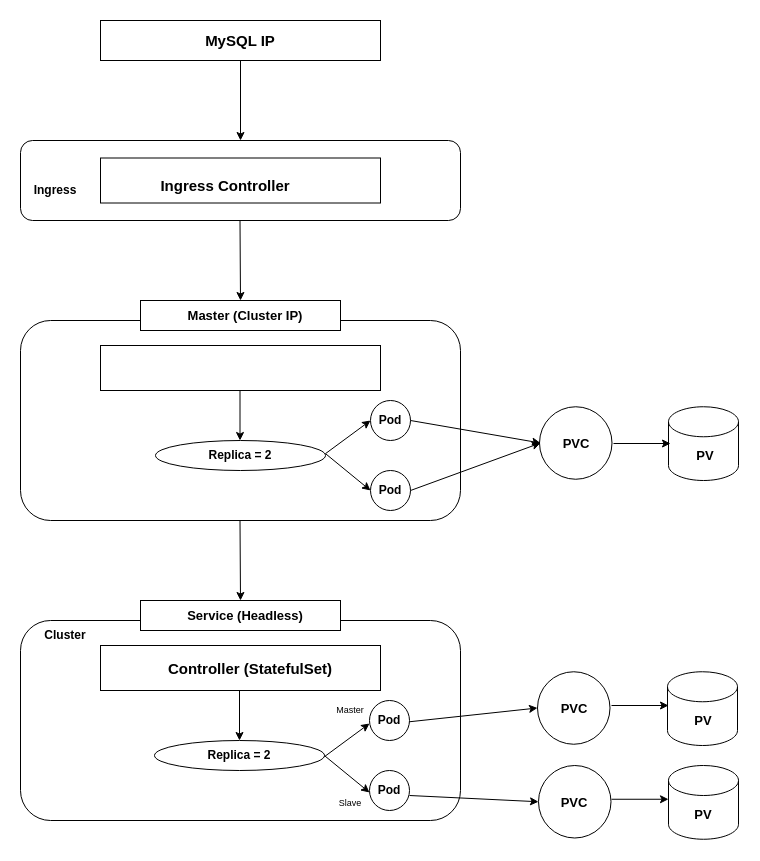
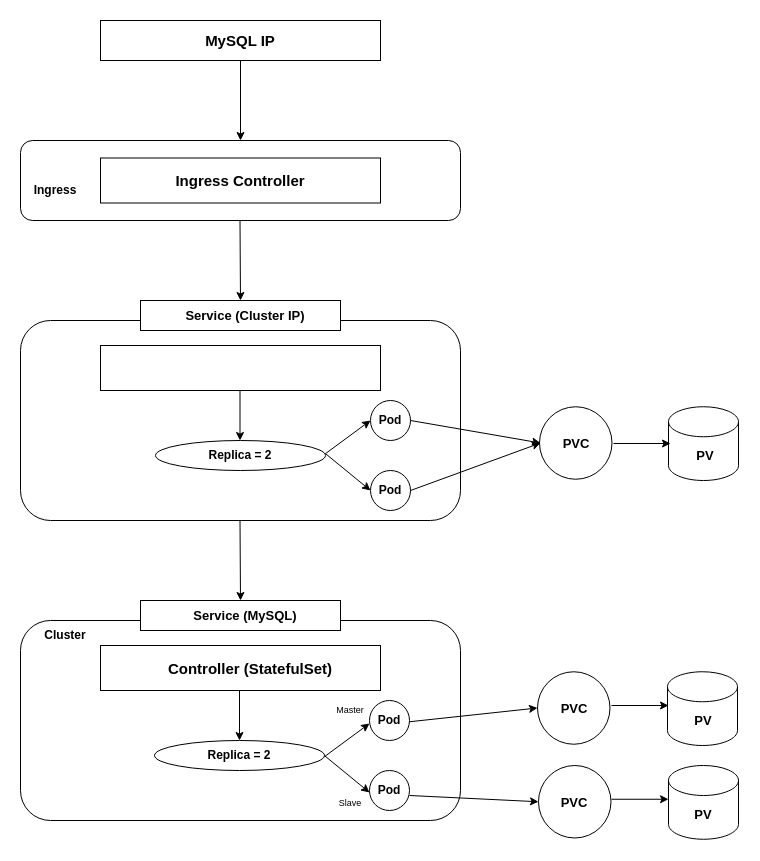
  <mxCell id="0" />
  <mxCell id="1" parent="0" />
  <mxCell id="2" value="" style="rounded=0;whiteSpace=wrap;html=1;" vertex="1" parent="1"><mxGeometry x="100" y="20" width="280" height="40" as="geometry" /></mxCell>
  <mxCell id="3" value="&lt;b&gt;&lt;font style=&quot;font-size: 15px&quot;&gt;MySQL IP&lt;/font&gt;&lt;/b&gt;" style="text;html=1;strokeColor=none;fillColor=none;align=center;verticalAlign=middle;whiteSpace=wrap;rounded=0;" vertex="1" parent="1"><mxGeometry x="180" y="30" width="120" height="20" as="geometry" /></mxCell>
  <mxCell id="4" value="" style="rounded=1;whiteSpace=wrap;html=1;" vertex="1" parent="1"><mxGeometry x="20" y="140" width="440" height="80" as="geometry" /></mxCell>
  <mxCell id="5" value="" style="rounded=0;whiteSpace=wrap;html=1;" vertex="1" parent="1"><mxGeometry x="100" y="157.5" width="280" height="45" as="geometry" /></mxCell>
- <mxCell id="6" value="&lt;b&gt;&lt;font style=&quot;font-size: 15px&quot;&gt;Ingress Controller&lt;/font&gt;&lt;/b&gt;" style="text;html=1;strokeColor=none;fillColor=none;align=center;verticalAlign=middle;whiteSpace=wrap;rounded=0;" vertex="1" parent="1"><mxGeometry x="150" y="175" width="150" height="20" as="geometry" /></mxCell>
+ <mxCell id="6" value="&lt;b&gt;&lt;font style=&quot;font-size: 15px&quot;&gt;Ingress Controller&lt;/font&gt;&lt;/b&gt;" style="text;html=1;strokeColor=none;fillColor=none;align=center;verticalAlign=middle;whiteSpace=wrap;rounded=0;" vertex="1" parent="1"><mxGeometry x="165" y="170" width="150" height="20" as="geometry" /></mxCell>
  <mxCell id="7" value="&lt;b&gt;Ingress&lt;/b&gt;" style="text;html=1;strokeColor=none;fillColor=none;align=center;verticalAlign=middle;whiteSpace=wrap;rounded=0;" vertex="1" parent="1"><mxGeometry x="30" y="180" width="50" height="20" as="geometry" /></mxCell>
  <mxCell id="8" value="" style="rounded=1;whiteSpace=wrap;html=1;" vertex="1" parent="1"><mxGeometry x="20" y="320" width="440" height="200" as="geometry" /></mxCell>
  <mxCell id="9" value="" style="rounded=0;whiteSpace=wrap;html=1;" vertex="1" parent="1"><mxGeometry x="100" y="345" width="280" height="45" as="geometry" /></mxCell>
  <mxCell id="10" value="" style="rounded=0;whiteSpace=wrap;html=1;" vertex="1" parent="1"><mxGeometry x="140" y="300" width="200" height="30" as="geometry" /></mxCell>
- <mxCell id="11" value="&lt;b&gt;&lt;font style=&quot;font-size: 13px&quot;&gt;Master (Cluster IP)&lt;/font&gt;&lt;/b&gt;" style="text;html=1;strokeColor=none;fillColor=none;align=center;verticalAlign=middle;whiteSpace=wrap;rounded=0;" vertex="1" parent="1"><mxGeometry x="180" y="305" width="130" height="20" as="geometry" /></mxCell>
+ <mxCell id="11" value="&lt;b&gt;&lt;font style=&quot;font-size: 13px&quot;&gt;Service (Cluster IP)&lt;/font&gt;&lt;/b&gt;" style="text;html=1;strokeColor=none;fillColor=none;align=center;verticalAlign=middle;whiteSpace=wrap;rounded=0;" vertex="1" parent="1"><mxGeometry x="180" y="305" width="130" height="20" as="geometry" /></mxCell>
  <mxCell id="12" value="" style="ellipse;whiteSpace=wrap;html=1;" vertex="1" parent="1"><mxGeometry x="155" y="440" width="170" height="30" as="geometry" /></mxCell>
  <mxCell id="13" value="&lt;b&gt;Replica = 2&lt;/b&gt;" style="text;html=1;strokeColor=none;fillColor=none;align=center;verticalAlign=middle;whiteSpace=wrap;rounded=0;" vertex="1" parent="1"><mxGeometry x="195" y="445" width="90" height="20" as="geometry" /></mxCell>
  <mxCell id="14" value="" style="ellipse;whiteSpace=wrap;html=1;aspect=fixed;" vertex="1" parent="1"><mxGeometry x="370" y="400" width="40" height="40" as="geometry" /></mxCell>
  <mxCell id="15" value="" style="ellipse;whiteSpace=wrap;html=1;aspect=fixed;" vertex="1" parent="1"><mxGeometry x="370" y="470" width="40" height="40" as="geometry" /></mxCell>
  <mxCell id="16" value="&lt;b&gt;Pod&lt;/b&gt;" style="text;html=1;strokeColor=none;fillColor=none;align=center;verticalAlign=middle;whiteSpace=wrap;rounded=0;" vertex="1" parent="1"><mxGeometry x="370" y="410" width="40" height="20" as="geometry" /></mxCell>
  <mxCell id="17" value="&lt;b&gt;Pod&lt;/b&gt;" style="text;html=1;strokeColor=none;fillColor=none;align=center;verticalAlign=middle;whiteSpace=wrap;rounded=0;" vertex="1" parent="1"><mxGeometry x="370" y="480" width="40" height="20" as="geometry" /></mxCell>
  <mxCell id="18" value="" style="shape=cylinder3;whiteSpace=wrap;html=1;boundedLbl=1;backgroundOutline=1;size=15;" vertex="1" parent="1"><mxGeometry x="668" y="406.25" width="70" height="73.75" as="geometry" /></mxCell>
  <mxCell id="19" value="&lt;b&gt;&lt;font style=&quot;font-size: 13px&quot;&gt;PV&lt;/font&gt;&lt;/b&gt;" style="text;html=1;strokeColor=none;fillColor=none;align=center;verticalAlign=middle;whiteSpace=wrap;rounded=0;" vertex="1" parent="1"><mxGeometry x="685" y="445" width="40" height="20" as="geometry" /></mxCell>
  <mxCell id="20" value="" style="ellipse;whiteSpace=wrap;html=1;aspect=fixed;" vertex="1" parent="1"><mxGeometry x="539" y="406.25" width="72.5" height="72.5" as="geometry" /></mxCell>
  <mxCell id="21" value="&lt;b&gt;&lt;font style=&quot;font-size: 13px&quot;&gt;PVC&lt;/font&gt;&lt;/b&gt;" style="text;html=1;strokeColor=none;fillColor=none;align=center;verticalAlign=middle;whiteSpace=wrap;rounded=0;" vertex="1" parent="1"><mxGeometry x="556.25" y="433.13" width="40" height="20" as="geometry" /></mxCell>
  <mxCell id="22" value="" style="endArrow=classic;html=1;" edge="1" parent="1"><mxGeometry width="50" height="50" relative="1" as="geometry"><mxPoint x="613" y="443" as="sourcePoint" /><mxPoint x="670" y="443" as="targetPoint" /></mxGeometry></mxCell>
  <mxCell id="23" value="" style="endArrow=classic;html=1;" edge="1" parent="1"><mxGeometry width="50" height="50" relative="1" as="geometry"><mxPoint x="239.5" y="390" as="sourcePoint" /><mxPoint x="239.5" y="440" as="targetPoint" /></mxGeometry></mxCell>
  <mxCell id="24" value="" style="rounded=1;whiteSpace=wrap;html=1;" vertex="1" parent="1"><mxGeometry x="20" y="620" width="440" height="200" as="geometry" /></mxCell>
  <mxCell id="25" value="" style="rounded=0;whiteSpace=wrap;html=1;" vertex="1" parent="1"><mxGeometry x="100" y="645" width="280" height="45" as="geometry" /></mxCell>
  <mxCell id="26" value="&lt;span style=&quot;font-size: 15px&quot;&gt;&lt;b&gt;Controller (StatefulSet)&lt;/b&gt;&lt;/span&gt;" style="text;html=1;strokeColor=none;fillColor=none;align=center;verticalAlign=middle;whiteSpace=wrap;rounded=0;" vertex="1" parent="1"><mxGeometry x="150" y="657.5" width="200" height="20" as="geometry" /></mxCell>
  <mxCell id="27" value="&lt;b&gt;Cluster&lt;/b&gt;" style="text;html=1;strokeColor=none;fillColor=none;align=center;verticalAlign=middle;whiteSpace=wrap;rounded=0;" vertex="1" parent="1"><mxGeometry x="30" y="625" width="70" height="20" as="geometry" /></mxCell>
  <mxCell id="28" value="" style="rounded=0;whiteSpace=wrap;html=1;" vertex="1" parent="1"><mxGeometry x="140" y="600" width="200" height="30" as="geometry" /></mxCell>
- <mxCell id="29" value="&lt;b&gt;&lt;font style=&quot;font-size: 13px&quot;&gt;Service (Headless)&lt;/font&gt;&lt;/b&gt;" style="text;html=1;strokeColor=none;fillColor=none;align=center;verticalAlign=middle;whiteSpace=wrap;rounded=0;" vertex="1" parent="1"><mxGeometry x="180" y="605" width="130" height="20" as="geometry" /></mxCell>
+ <mxCell id="29" value="&lt;b&gt;&lt;font style=&quot;font-size: 13px&quot;&gt;Service (MySQL)&lt;/font&gt;&lt;/b&gt;" style="text;html=1;strokeColor=none;fillColor=none;align=center;verticalAlign=middle;whiteSpace=wrap;rounded=0;" vertex="1" parent="1"><mxGeometry x="180" y="605" width="130" height="20" as="geometry" /></mxCell>
  <mxCell id="30" value="" style="ellipse;whiteSpace=wrap;html=1;" vertex="1" parent="1"><mxGeometry x="154" y="740" width="170" height="30" as="geometry" /></mxCell>
  <mxCell id="31" value="&lt;b&gt;Replica = 2&lt;/b&gt;" style="text;html=1;strokeColor=none;fillColor=none;align=center;verticalAlign=middle;whiteSpace=wrap;rounded=0;" vertex="1" parent="1"><mxGeometry x="194" y="745" width="90" height="20" as="geometry" /></mxCell>
  <mxCell id="32" value="" style="ellipse;whiteSpace=wrap;html=1;aspect=fixed;" vertex="1" parent="1"><mxGeometry x="369" y="700" width="40" height="40" as="geometry" /></mxCell>
  <mxCell id="33" value="" style="ellipse;whiteSpace=wrap;html=1;aspect=fixed;" vertex="1" parent="1"><mxGeometry x="369" y="770" width="40" height="40" as="geometry" /></mxCell>
  <mxCell id="34" value="" style="shape=cylinder3;whiteSpace=wrap;html=1;boundedLbl=1;backgroundOutline=1;size=15;" vertex="1" parent="1"><mxGeometry x="667" y="671.25" width="70" height="73.75" as="geometry" /></mxCell>
  <mxCell id="35" value="&lt;b&gt;&lt;font style=&quot;font-size: 13px&quot;&gt;PV&lt;/font&gt;&lt;/b&gt;" style="text;html=1;strokeColor=none;fillColor=none;align=center;verticalAlign=middle;whiteSpace=wrap;rounded=0;" vertex="1" parent="1"><mxGeometry x="683" y="710" width="40" height="20" as="geometry" /></mxCell>
  <mxCell id="36" value="" style="ellipse;whiteSpace=wrap;html=1;aspect=fixed;" vertex="1" parent="1"><mxGeometry x="537" y="671.25" width="72.5" height="72.5" as="geometry" /></mxCell>
  <mxCell id="37" value="&lt;b&gt;&lt;font style=&quot;font-size: 13px&quot;&gt;PVC&lt;/font&gt;&lt;/b&gt;" style="text;html=1;strokeColor=none;fillColor=none;align=center;verticalAlign=middle;whiteSpace=wrap;rounded=0;" vertex="1" parent="1"><mxGeometry x="554.25" y="698.13" width="40" height="20" as="geometry" /></mxCell>
  <mxCell id="38" value="" style="endArrow=classic;html=1;" edge="1" parent="1"><mxGeometry width="50" height="50" relative="1" as="geometry"><mxPoint x="611" y="705" as="sourcePoint" /><mxPoint x="668" y="705" as="targetPoint" /></mxGeometry></mxCell>
  <mxCell id="39" value="" style="endArrow=classic;html=1;" edge="1" parent="1"><mxGeometry width="50" height="50" relative="1" as="geometry"><mxPoint x="239" y="690" as="sourcePoint" /><mxPoint x="239" y="740" as="targetPoint" /></mxGeometry></mxCell>
  <mxCell id="40" value="&lt;b&gt;Pod&lt;/b&gt;" style="text;html=1;strokeColor=none;fillColor=none;align=center;verticalAlign=middle;whiteSpace=wrap;rounded=0;" vertex="1" parent="1"><mxGeometry x="369" y="710" width="40" height="20" as="geometry" /></mxCell>
  <mxCell id="41" value="&lt;b&gt;Pod&lt;/b&gt;" style="text;html=1;strokeColor=none;fillColor=none;align=center;verticalAlign=middle;whiteSpace=wrap;rounded=0;" vertex="1" parent="1"><mxGeometry x="369" y="780" width="40" height="20" as="geometry" /></mxCell>
  <mxCell id="42" value="&lt;font style=&quot;font-size: 9px&quot;&gt;Master&lt;/font&gt;" style="text;html=1;strokeColor=none;fillColor=none;align=center;verticalAlign=middle;whiteSpace=wrap;rounded=0;" vertex="1" parent="1"><mxGeometry x="330" y="699" width="40" height="20" as="geometry" /></mxCell>
  <mxCell id="43" value="&lt;font style=&quot;font-size: 9px&quot;&gt;Slave&lt;/font&gt;" style="text;html=1;strokeColor=none;fillColor=none;align=center;verticalAlign=middle;whiteSpace=wrap;rounded=0;" vertex="1" parent="1"><mxGeometry x="330" y="792" width="40" height="20" as="geometry" /></mxCell>
  <mxCell id="44" value="" style="shape=cylinder3;whiteSpace=wrap;html=1;boundedLbl=1;backgroundOutline=1;size=15;" vertex="1" parent="1"><mxGeometry x="668" y="765" width="70" height="73.75" as="geometry" /></mxCell>
  <mxCell id="45" value="&lt;b&gt;&lt;font style=&quot;font-size: 13px&quot;&gt;PV&lt;/font&gt;&lt;/b&gt;" style="text;html=1;strokeColor=none;fillColor=none;align=center;verticalAlign=middle;whiteSpace=wrap;rounded=0;" vertex="1" parent="1"><mxGeometry x="683" y="803.75" width="40" height="20" as="geometry" /></mxCell>
  <mxCell id="46" value="" style="ellipse;whiteSpace=wrap;html=1;aspect=fixed;" vertex="1" parent="1"><mxGeometry x="538" y="765" width="72.5" height="72.5" as="geometry" /></mxCell>
  <mxCell id="47" value="&lt;b&gt;&lt;font style=&quot;font-size: 13px&quot;&gt;PVC&lt;/font&gt;&lt;/b&gt;" style="text;html=1;strokeColor=none;fillColor=none;align=center;verticalAlign=middle;whiteSpace=wrap;rounded=0;" vertex="1" parent="1"><mxGeometry x="554.25" y="791.88" width="40" height="20" as="geometry" /></mxCell>
  <mxCell id="48" value="" style="endArrow=classic;html=1;" edge="1" parent="1"><mxGeometry width="50" height="50" relative="1" as="geometry"><mxPoint x="611" y="798.75" as="sourcePoint" /><mxPoint x="668" y="798.75" as="targetPoint" /></mxGeometry></mxCell>
  <mxCell id="49" value="" style="endArrow=classic;html=1;entryX=0;entryY=0.5;entryDx=0;entryDy=0;" edge="1" parent="1" target="36"><mxGeometry width="50" height="50" relative="1" as="geometry"><mxPoint x="409" y="721.25" as="sourcePoint" /><mxPoint x="509" y="707.5" as="targetPoint" /></mxGeometry></mxCell>
  <mxCell id="50" value="" style="endArrow=classic;html=1;entryX=0;entryY=0.5;entryDx=0;entryDy=0;" edge="1" parent="1" target="46"><mxGeometry width="50" height="50" relative="1" as="geometry"><mxPoint x="409" y="795" as="sourcePoint" /><mxPoint x="459" y="745" as="targetPoint" /></mxGeometry></mxCell>
  <mxCell id="51" value="" style="endArrow=classic;html=1;entryX=0;entryY=0.5;entryDx=0;entryDy=0;" edge="1" parent="1" target="16"><mxGeometry width="50" height="50" relative="1" as="geometry"><mxPoint x="325" y="453.13" as="sourcePoint" /><mxPoint x="375" y="403.13" as="targetPoint" /></mxGeometry></mxCell>
  <mxCell id="52" value="" style="endArrow=classic;html=1;entryX=0;entryY=0.5;entryDx=0;entryDy=0;" edge="1" parent="1" target="17"><mxGeometry width="50" height="50" relative="1" as="geometry"><mxPoint x="325" y="453.13" as="sourcePoint" /><mxPoint x="375" y="403.13" as="targetPoint" /></mxGeometry></mxCell>
  <mxCell id="53" value="" style="endArrow=classic;html=1;" edge="1" parent="1"><mxGeometry width="50" height="50" relative="1" as="geometry"><mxPoint x="324" y="756.13" as="sourcePoint" /><mxPoint x="369" y="723" as="targetPoint" /></mxGeometry></mxCell>
  <mxCell id="54" value="" style="endArrow=classic;html=1;entryX=0;entryY=0.5;entryDx=0;entryDy=0;" edge="1" parent="1"><mxGeometry width="50" height="50" relative="1" as="geometry"><mxPoint x="324" y="755.13" as="sourcePoint" /><mxPoint x="369" y="792" as="targetPoint" /></mxGeometry></mxCell>
  <mxCell id="55" value="" style="endArrow=classic;html=1;entryX=0;entryY=0.5;entryDx=0;entryDy=0;" edge="1" parent="1"><mxGeometry width="50" height="50" relative="1" as="geometry"><mxPoint x="410" y="420" as="sourcePoint" /><mxPoint x="540" y="442.5" as="targetPoint" /></mxGeometry></mxCell>
  <mxCell id="56" value="" style="endArrow=classic;html=1;entryX=0;entryY=0.5;entryDx=0;entryDy=0;" edge="1" parent="1"><mxGeometry width="50" height="50" relative="1" as="geometry"><mxPoint x="410" y="490" as="sourcePoint" /><mxPoint x="540" y="442.5" as="targetPoint" /></mxGeometry></mxCell>
  <mxCell id="57" value="" style="endArrow=classic;html=1;" edge="1" parent="1" target="4"><mxGeometry width="50" height="50" relative="1" as="geometry"><mxPoint x="240" y="60" as="sourcePoint" /><mxPoint x="290" y="10" as="targetPoint" /></mxGeometry></mxCell>
  <mxCell id="58" value="" style="endArrow=classic;html=1;entryX=0.5;entryY=0;entryDx=0;entryDy=0;" edge="1" parent="1" target="10"><mxGeometry width="50" height="50" relative="1" as="geometry"><mxPoint x="239.5" y="220" as="sourcePoint" /><mxPoint x="240" y="280" as="targetPoint" /></mxGeometry></mxCell>
  <mxCell id="59" value="" style="endArrow=classic;html=1;entryX=0.5;entryY=0;entryDx=0;entryDy=0;" edge="1" parent="1"><mxGeometry width="50" height="50" relative="1" as="geometry"><mxPoint x="239.5" y="520" as="sourcePoint" /><mxPoint x="240" y="600" as="targetPoint" /></mxGeometry></mxCell>
